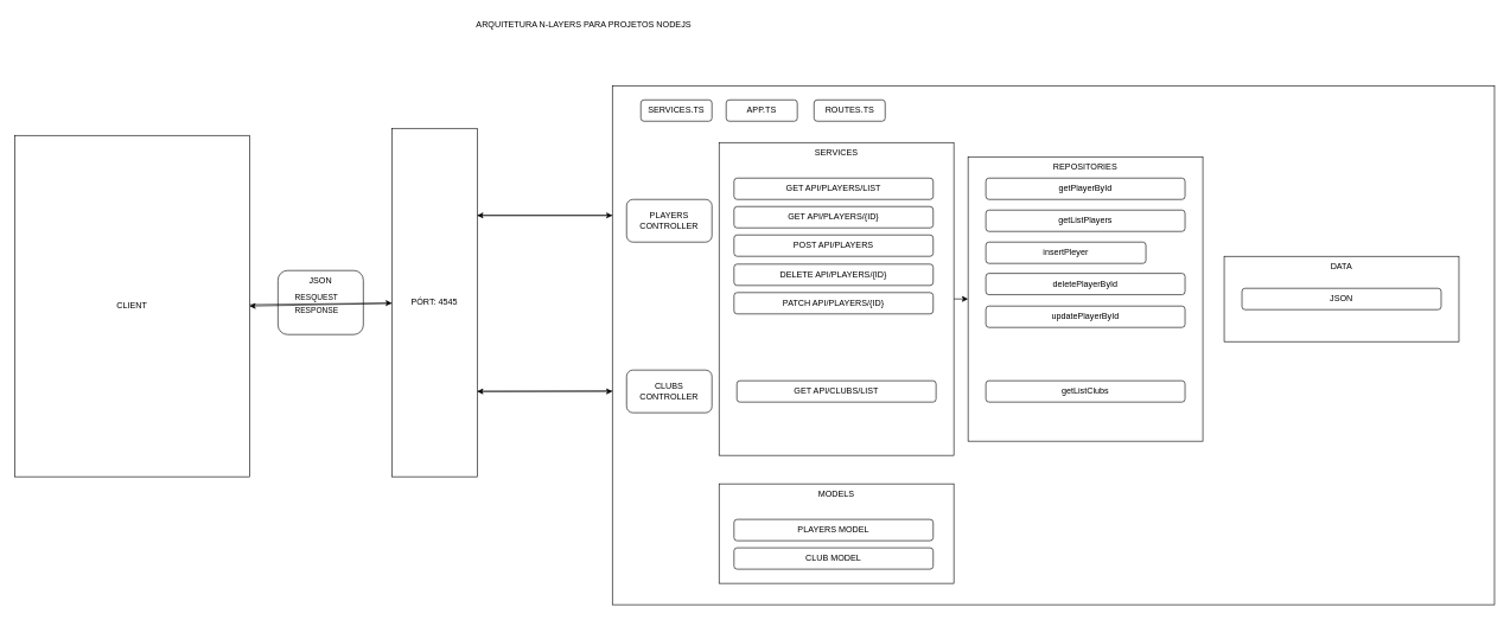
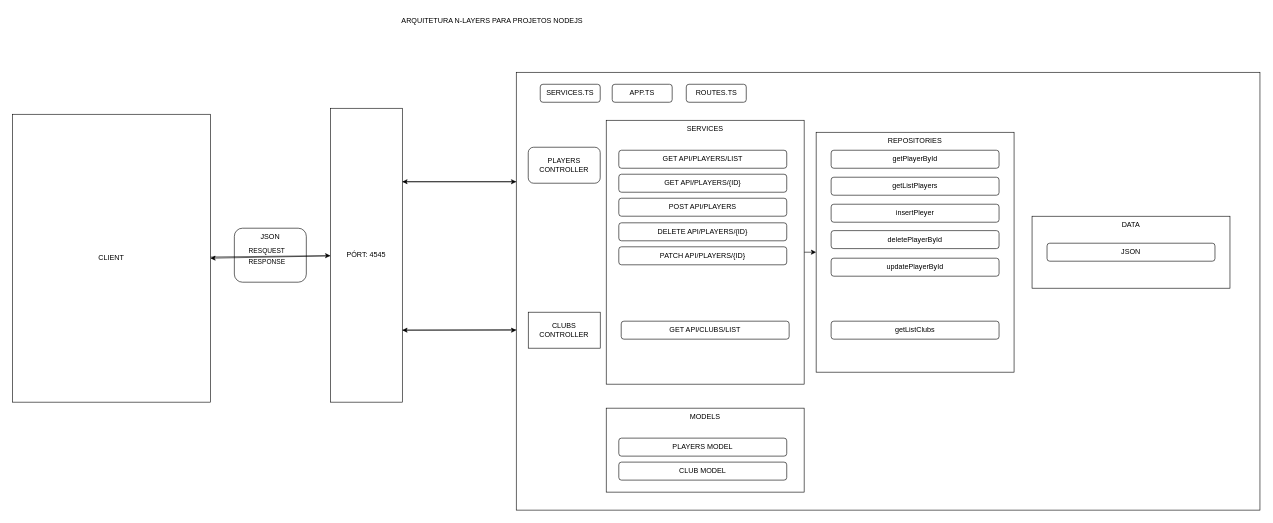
  <mxCell id="0" />
  <mxCell id="1" parent="0" />
  <mxCell id="2" value="JSON" style="rounded=1;whiteSpace=wrap;html=1;verticalAlign=top;" vertex="1" parent="1"><mxGeometry x="390" y="380" width="120" height="90" as="geometry" /></mxCell>
  <mxCell id="3" value="ARQUITETURA N-LAYERS PARA PROJETOS NODEJS" style="text;html=1;align=center;verticalAlign=middle;whiteSpace=wrap;rounded=0;" vertex="1" parent="1"><mxGeometry x="650" y="20" width="340" height="30" as="geometry" /></mxCell>
  <mxCell id="4" style="edgeStyle=none;html=1;exitX=1;exitY=0.25;exitDx=0;exitDy=0;entryX=0;entryY=0.25;entryDx=0;entryDy=0;" edge="1" parent="1" source="7" target="8"><mxGeometry relative="1" as="geometry"><mxPoint x="820" y="380" as="targetPoint" /></mxGeometry></mxCell>
  <mxCell id="5" style="edgeStyle=none;html=1;exitX=1;exitY=0.755;exitDx=0;exitDy=0;exitPerimeter=0;" edge="1" parent="1" source="7"><mxGeometry relative="1" as="geometry"><mxPoint x="860" y="550" as="targetPoint" /></mxGeometry></mxCell>
  <mxCell id="6" style="edgeStyle=none;html=1;" edge="1" parent="1" source="7"><mxGeometry relative="1" as="geometry"><mxPoint x="350" y="430" as="targetPoint" /></mxGeometry></mxCell>
  <mxCell id="7" value="PÓRT: 4545" style="rounded=0;whiteSpace=wrap;html=1;" vertex="1" parent="1"><mxGeometry x="550" y="180" width="120" height="490" as="geometry" /></mxCell>
  <mxCell id="8" value="" style="rounded=0;whiteSpace=wrap;html=1;" vertex="1" parent="1"><mxGeometry x="860" y="120" width="1240" height="730" as="geometry" /></mxCell>
  <mxCell id="9" style="edgeStyle=none;html=1;entryX=1;entryY=0.25;entryDx=0;entryDy=0;exitX=0;exitY=0.25;exitDx=0;exitDy=0;" edge="1" parent="1" source="8" target="7"><mxGeometry relative="1" as="geometry"><mxPoint x="830" y="260" as="sourcePoint" /></mxGeometry></mxCell>
- <mxCell id="10" value="PLAYERS CONTROLLER" style="rounded=1;whiteSpace=wrap;html=1;" vertex="1" parent="1"><mxGeometry x="880" y="280" width="120" height="60" as="geometry" /></mxCell>
+ <mxCell id="10" value="PLAYERS CONTROLLER" style="rounded=1;whiteSpace=wrap;html=1;" vertex="1" parent="1"><mxGeometry x="880" y="245" width="120" height="60" as="geometry" /></mxCell>
  <mxCell id="11" style="edgeStyle=none;html=1;exitX=0;exitY=0.588;exitDx=0;exitDy=0;exitPerimeter=0;" edge="1" parent="1" source="8"><mxGeometry relative="1" as="geometry"><mxPoint x="670" y="550" as="targetPoint" /><mxPoint x="790" y="510" as="sourcePoint" /></mxGeometry></mxCell>
- <mxCell id="12" value="CLUBS CONTROLLER" style="rounded=1;whiteSpace=wrap;html=1;" vertex="1" parent="1"><mxGeometry x="880" y="520" width="120" height="60" as="geometry" /></mxCell>
+ <mxCell id="12" value="CLUBS CONTROLLER" style="whiteSpace=wrap;html=1;rounded=0;" vertex="1" parent="1"><mxGeometry x="880" y="520" width="120" height="60" as="geometry" /></mxCell>
  <mxCell id="13" style="edgeStyle=none;html=1;strokeColor=default;" edge="1" parent="1" source="16" target="7"><mxGeometry relative="1" as="geometry" /></mxCell>
  <mxCell id="14" value="RESQUEST" style="edgeLabel;html=1;align=center;verticalAlign=middle;resizable=0;points=[];" vertex="1" connectable="0" parent="13"><mxGeometry x="-0.074" y="-3" relative="1" as="geometry"><mxPoint y="-13" as="offset" /></mxGeometry></mxCell>
  <mxCell id="15" value="RESPONSE" style="edgeLabel;html=1;align=center;verticalAlign=middle;resizable=0;points=[];" vertex="1" connectable="0" parent="13"><mxGeometry x="-0.074" y="-3" relative="1" as="geometry"><mxPoint y="7" as="offset" /></mxGeometry></mxCell>
  <mxCell id="16" value="CLIENT" style="rounded=0;whiteSpace=wrap;html=1;" vertex="1" parent="1"><mxGeometry x="20" y="190" width="330" height="480" as="geometry" /></mxCell>
  <mxCell id="17" style="edgeStyle=none;html=1;exitX=1;exitY=0.5;exitDx=0;exitDy=0;entryX=0;entryY=0.5;entryDx=0;entryDy=0;" edge="1" parent="1" source="22" target="18"><mxGeometry relative="1" as="geometry" /></mxCell>
  <mxCell id="18" value="REPOSITORIES" style="rounded=0;whiteSpace=wrap;html=1;verticalAlign=top;" vertex="1" parent="1"><mxGeometry x="1360" y="220" width="330" height="400" as="geometry" /></mxCell>
  <mxCell id="19" value="getPlayerById" style="rounded=1;whiteSpace=wrap;html=1;" vertex="1" parent="1"><mxGeometry x="1385" y="250" width="280" height="30" as="geometry" /></mxCell>
  <mxCell id="20" value="SERVICES.TS" style="rounded=1;whiteSpace=wrap;html=1;" vertex="1" parent="1"><mxGeometry x="900" y="140" width="100" height="30" as="geometry" /></mxCell>
  <mxCell id="21" value="" style="group" vertex="1" connectable="0" parent="1"><mxGeometry x="1010" y="200" width="330" height="440" as="geometry" /></mxCell>
  <mxCell id="22" value="SERVICES" style="rounded=0;whiteSpace=wrap;html=1;verticalAlign=top;" vertex="1" parent="21"><mxGeometry width="330" height="440" as="geometry" /></mxCell>
  <mxCell id="23" value="GET API/PLAYERS/LIST" style="rounded=1;whiteSpace=wrap;html=1;" vertex="1" parent="21"><mxGeometry x="21" y="50" width="280" height="30" as="geometry" /></mxCell>
  <mxCell id="24" value="POST API/PLAYERS" style="rounded=1;whiteSpace=wrap;html=1;" vertex="1" parent="21"><mxGeometry x="21" y="130" width="280" height="30" as="geometry" /></mxCell>
  <mxCell id="25" value="DELETE API/PLAYERS/{ID}" style="rounded=1;whiteSpace=wrap;html=1;" vertex="1" parent="21"><mxGeometry x="21" y="171" width="280" height="30" as="geometry" /></mxCell>
  <mxCell id="26" value="PATCH API/PLAYERS/{ID}" style="rounded=1;whiteSpace=wrap;html=1;" vertex="1" parent="21"><mxGeometry x="21" y="211" width="280" height="30" as="geometry" /></mxCell>
  <mxCell id="27" value="GET API/PLAYERS/{ID}" style="rounded=1;whiteSpace=wrap;html=1;" vertex="1" parent="21"><mxGeometry x="21" y="90" width="280" height="30" as="geometry" /></mxCell>
  <mxCell id="28" value="GET API/CLUBS/LIST" style="rounded=1;whiteSpace=wrap;html=1;" vertex="1" parent="21"><mxGeometry x="25" y="335" width="280" height="30" as="geometry" /></mxCell>
  <mxCell id="29" value="APP.TS" style="rounded=1;whiteSpace=wrap;html=1;" vertex="1" parent="1"><mxGeometry x="1020" y="140" width="100" height="30" as="geometry" /></mxCell>
  <mxCell id="30" value="ROUTES.TS" style="rounded=1;whiteSpace=wrap;html=1;" vertex="1" parent="1"><mxGeometry x="1143.5" y="140" width="100" height="30" as="geometry" /></mxCell>
  <mxCell id="31" value="MODELS" style="rounded=0;whiteSpace=wrap;html=1;verticalAlign=top;" vertex="1" parent="1"><mxGeometry x="1010" y="680" width="330" height="140" as="geometry" /></mxCell>
  <mxCell id="32" value="PLAYERS MODEL" style="rounded=1;whiteSpace=wrap;html=1;" vertex="1" parent="1"><mxGeometry x="1031" y="730" width="280" height="30" as="geometry" /></mxCell>
  <mxCell id="33" value="CLUB MODEL" style="rounded=1;whiteSpace=wrap;html=1;" vertex="1" parent="1"><mxGeometry x="1031" y="770" width="280" height="30" as="geometry" /></mxCell>
  <mxCell id="34" value="getListPlayers" style="rounded=1;whiteSpace=wrap;html=1;" vertex="1" parent="1"><mxGeometry x="1385" y="295" width="280" height="30" as="geometry" /></mxCell>
- <mxCell id="35" value="insertPleyer" style="rounded=1;whiteSpace=wrap;html=1;" vertex="1" parent="1"><mxGeometry x="1385" y="340" width="225" height="30" as="geometry" /></mxCell>
+ <mxCell id="35" value="insertPleyer" style="rounded=1;whiteSpace=wrap;html=1;" vertex="1" parent="1"><mxGeometry x="1385" y="340" width="280" height="30" as="geometry" /></mxCell>
  <mxCell id="36" value="deletePlayerById" style="rounded=1;whiteSpace=wrap;html=1;" vertex="1" parent="1"><mxGeometry x="1385" y="384" width="280" height="30" as="geometry" /></mxCell>
  <mxCell id="37" value="updatePlayerById" style="rounded=1;whiteSpace=wrap;html=1;" vertex="1" parent="1"><mxGeometry x="1385" y="430" width="280" height="30" as="geometry" /></mxCell>
  <mxCell id="38" value="getListClubs" style="rounded=1;whiteSpace=wrap;html=1;" vertex="1" parent="1"><mxGeometry x="1385" y="535" width="280" height="30" as="geometry" /></mxCell>
  <mxCell id="39" value="DATA" style="rounded=0;whiteSpace=wrap;html=1;verticalAlign=top;" vertex="1" parent="1"><mxGeometry x="1720" y="360" width="330" height="120" as="geometry" /></mxCell>
  <mxCell id="40" value="JSON" style="rounded=1;whiteSpace=wrap;html=1;" vertex="1" parent="1"><mxGeometry x="1745" y="405" width="280" height="30" as="geometry" /></mxCell>
